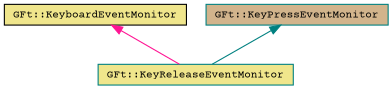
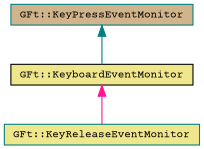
  digraph {
    fontname="Courier Prime"
    node [color=teal fillcolor=khaki fontname="Courier Prime" fontsize=10 shape=box style=filled]
    edge [dir=back fontname="Courier Prime" fontsize=10 labelfontname=Helvetica labelfontsize=10 style=solid]
    n1 [color=black fontcolor=black height=0.2 label="GFt::KeyboardEventMonitor" width=0.4]
    n2 [height=0.2 label="GFt::KeyReleaseEventMonitor" width=0.4]
    n3 [fillcolor=tan height=0.2 label="GFt::KeyPressEventMonitor" width=0.4]
    n1 -> n2 [color=deeppink]
-   n3 -> n2 [color=teal]
+   n3 -> n1 [color=teal]
  }
